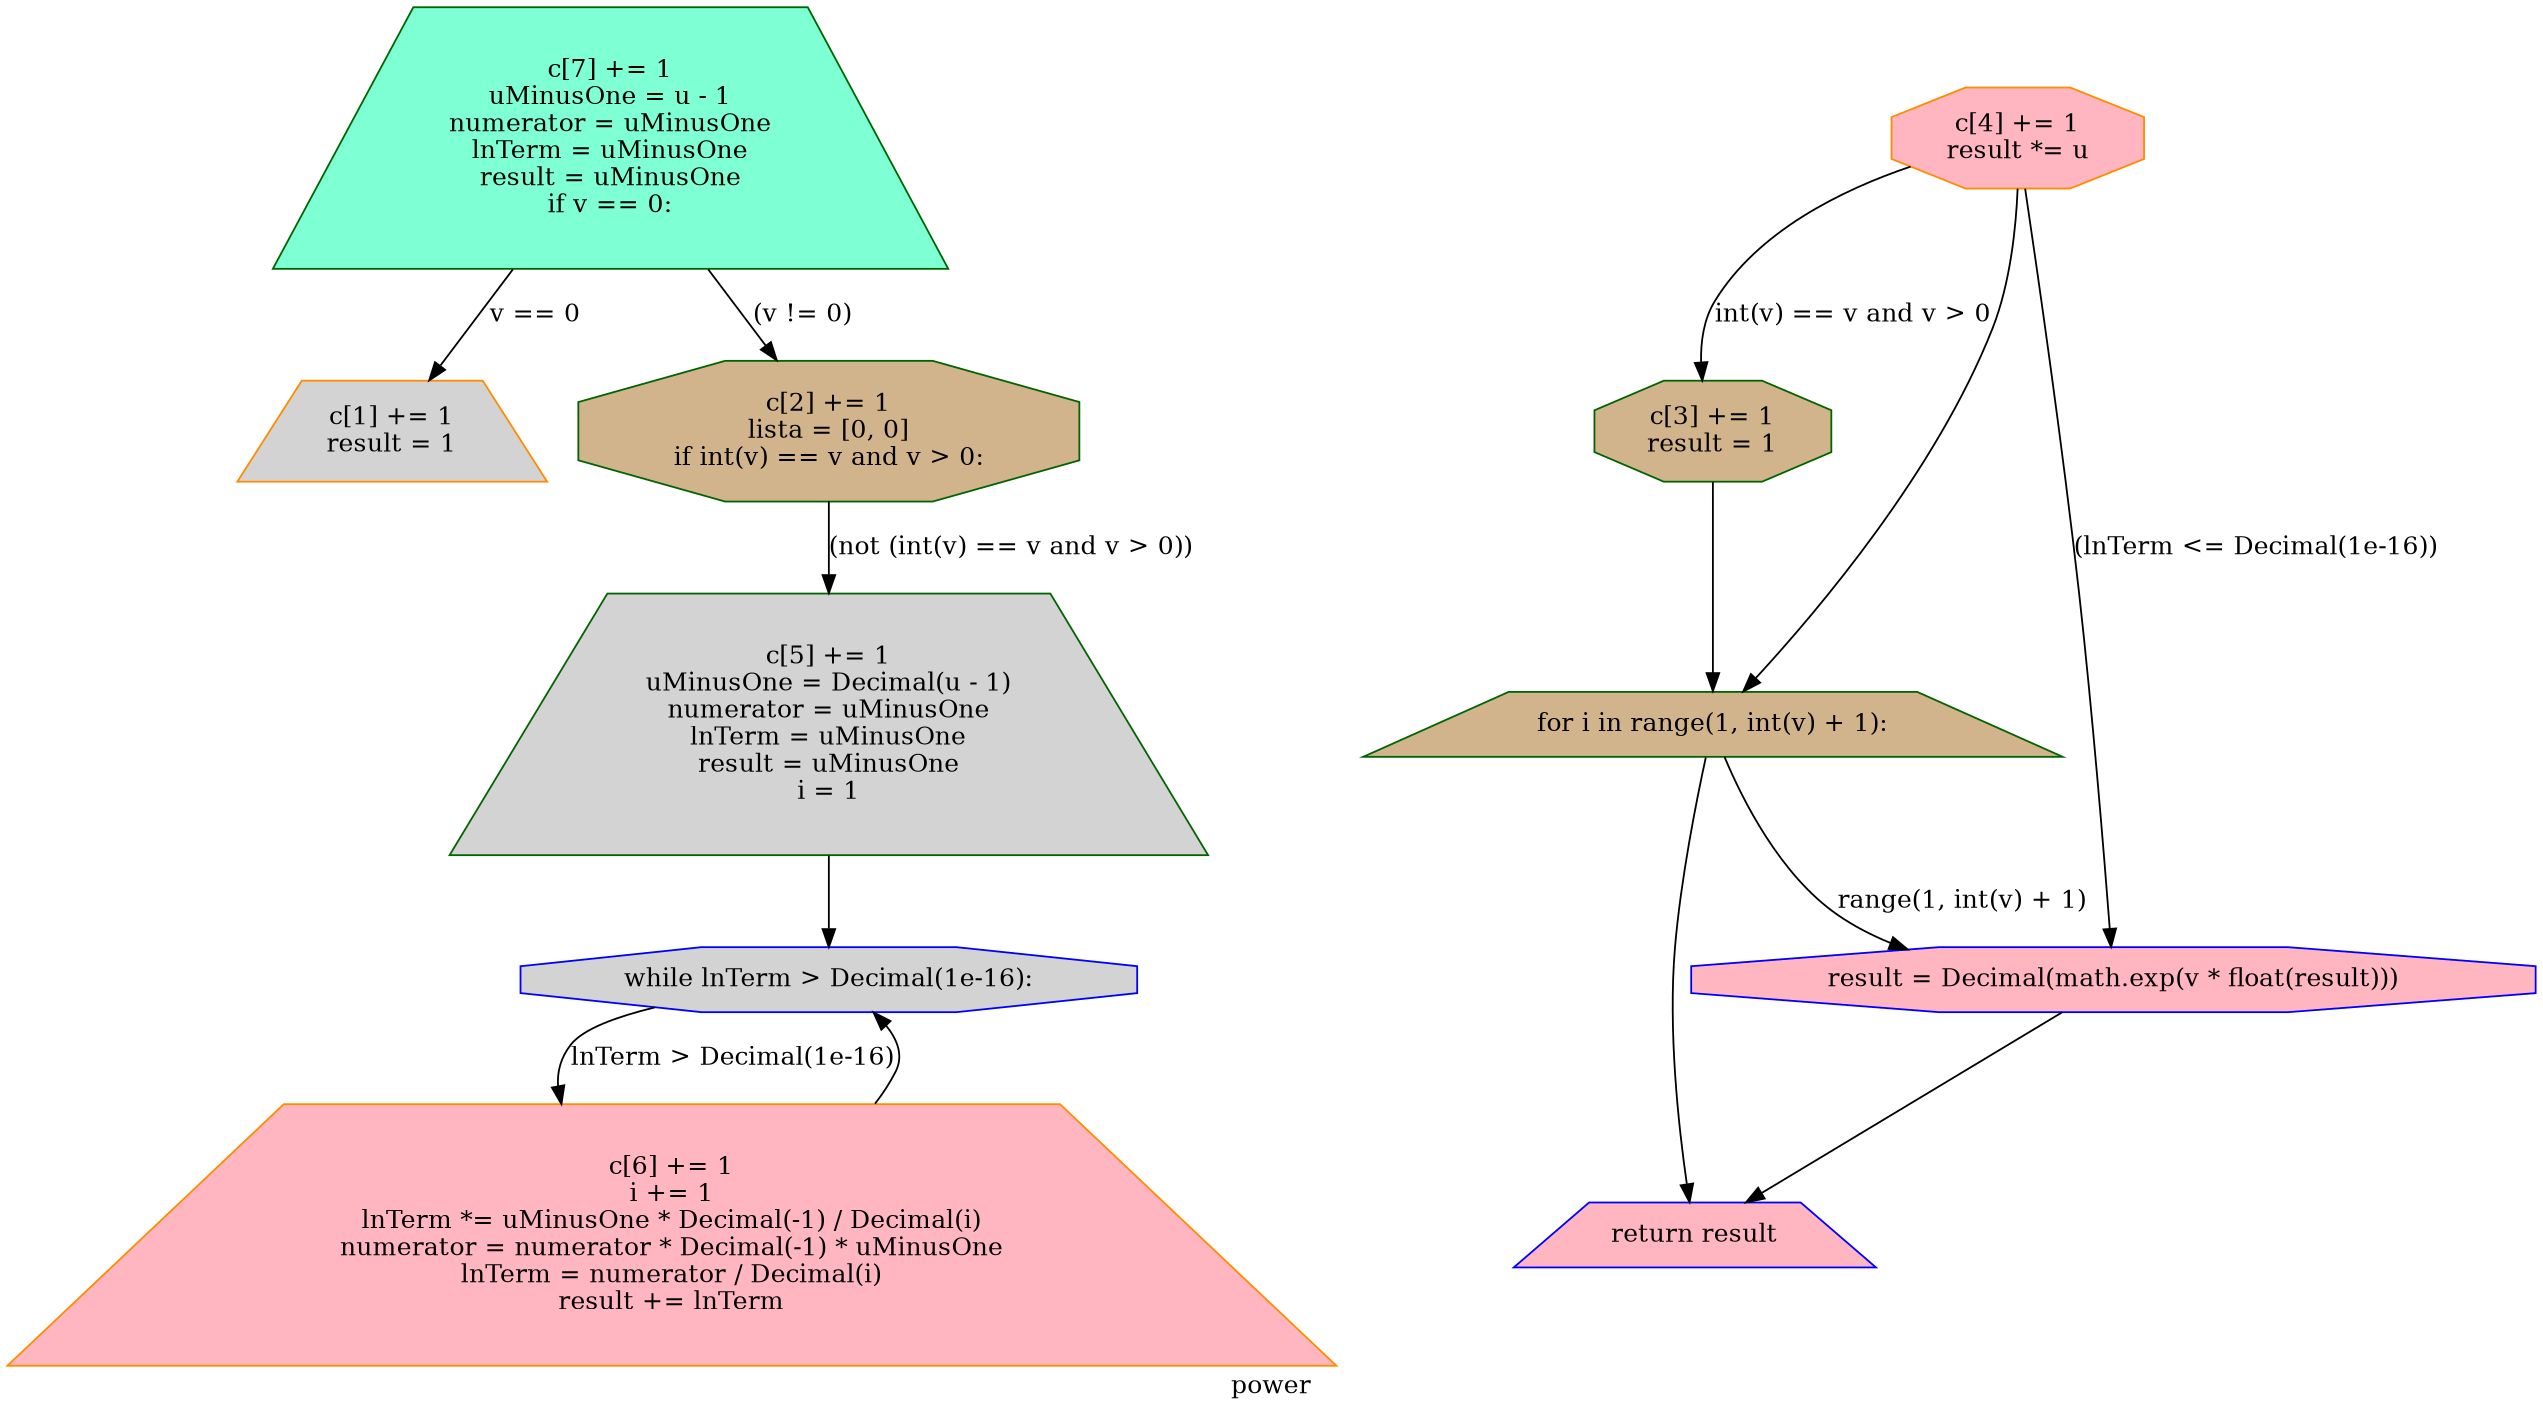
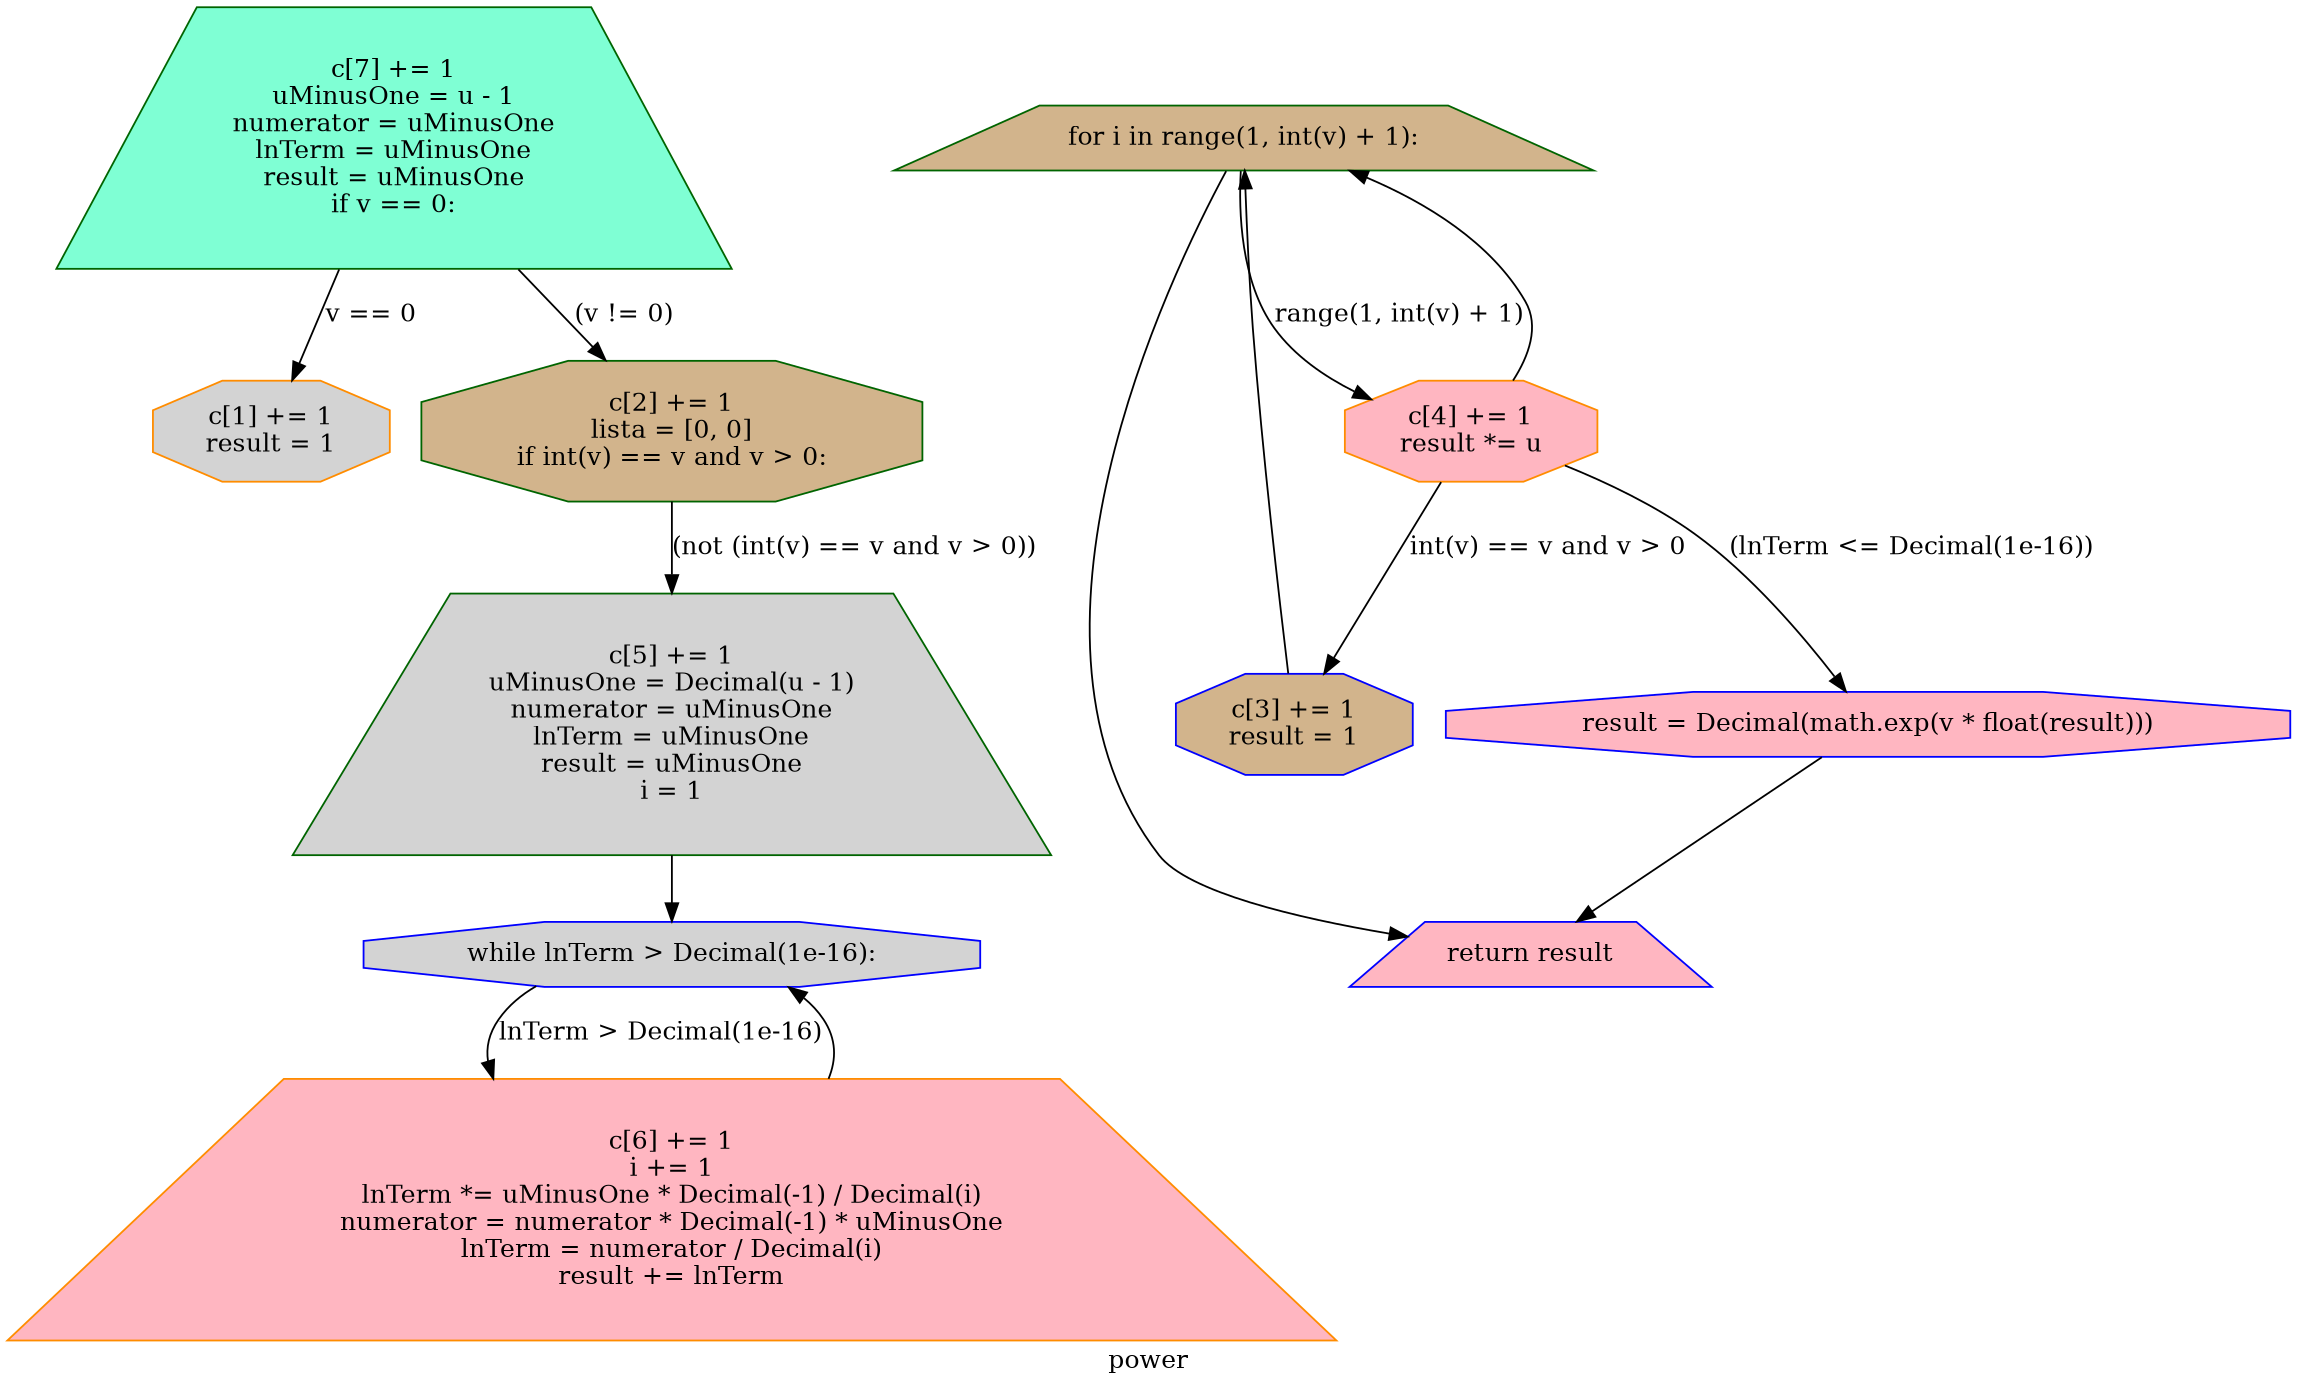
  digraph {
    label=power
    node [color=darkgreen fillcolor=lightpink shape=trapezium style=filled]
    n1 [fillcolor=aquamarine height=2.0133 label="c[7] += 1\nuMinusOne = u - 1\nnumerator = uMinusOne\nlnTerm = uMinusOne\nresult = uMinusOne\nif v == 0:\n" width=2.9954]
-   n2 [color=darkorange fillcolor=lightgrey height=0.77585 label="c[1] += 1\nresult = 1\n" width=1.3602]
+   n2 [color=darkorange fillcolor=lightgrey height=0.77585 label="c[1] += 1\nresult = 1\n" shape=octagon width=1.3602]
    n3 [fillcolor=tan height=1.0852 label="c[2] += 1\nlista = [0, 0]\nif int(v) == v and v > 0:\n" shape=octagon width=2.8923]
    n4 [fillcolor=lightgrey height=2.0133 label="c[5] += 1\nuMinusOne = Decimal(u - 1)\nnumerator = uMinusOne\nlnTerm = uMinusOne\nresult = uMinusOne\ni = 1\n" width=3.4521]
    n5 [color=blue height=0.5 label="return result\n" width=1.5155]
-   n6 [fillcolor=tan height=0.77585 label="c[3] += 1\nresult = 1\n" shape=octagon width=1.3602]
+   n6 [color=blue fillcolor=tan height=0.77585 label="c[3] += 1\nresult = 1\n" shape=octagon width=1.3602]
    n7 [fillcolor=tan height=0.5 label="for i in range(1, int(v) + 1):\n" width=3.0402]
    n8 [color=blue fillcolor=lightgrey height=0.5 label="while lnTerm > Decimal(1e-16):\n" shape=octagon width=3.5392]
    n9 [color=darkorange height=0.77585 label="c[4] += 1\nresult *= u\n" shape=octagon width=1.478]
    n10 [color=darkorange height=2.0133 label="c[6] += 1\ni += 1\nlnTerm *= uMinusOne * Decimal(-1) / Decimal(i)\nnumerator = numerator * Decimal(-1) * uMinusOne\nlnTerm = numerator / Decimal(i)\nresult += lnTerm\n" width=5.9417]
    n11 [color=blue height=0.5 label="result = Decimal(math.exp(v * float(result)))\n" shape=octagon width=4.8144]
    n1 -> n2 [label="v == 0"]
    n1 -> n3 [label="(v != 0)"]
    n3 -> n4 [label="(not (int(v) == v and v > 0))"]
    n4 -> n8
    n6 -> n7
    n7 -> n5
-   n7 -> n11 [label="range(1, int(v) + 1)"]
+   n7 -> n9 [label="range(1, int(v) + 1)"]
    n8 -> n10 [label="lnTerm > Decimal(1e-16)"]
    n9 -> n6 [label="int(v) == v and v > 0"]
    n9 -> n7
    n9 -> n11 [label="(lnTerm <= Decimal(1e-16))"]
    n10 -> n8
    n11 -> n5
  }
